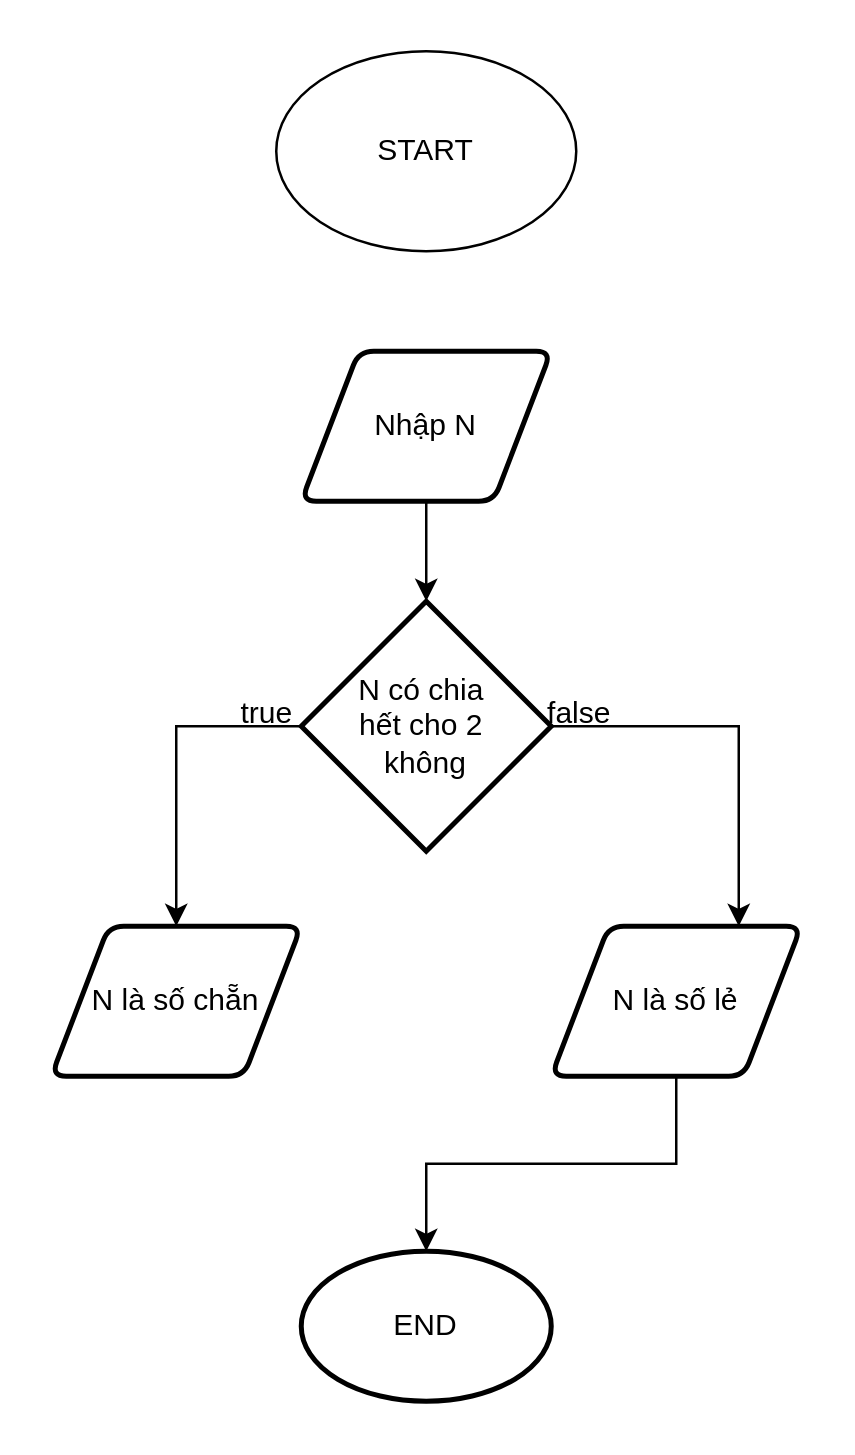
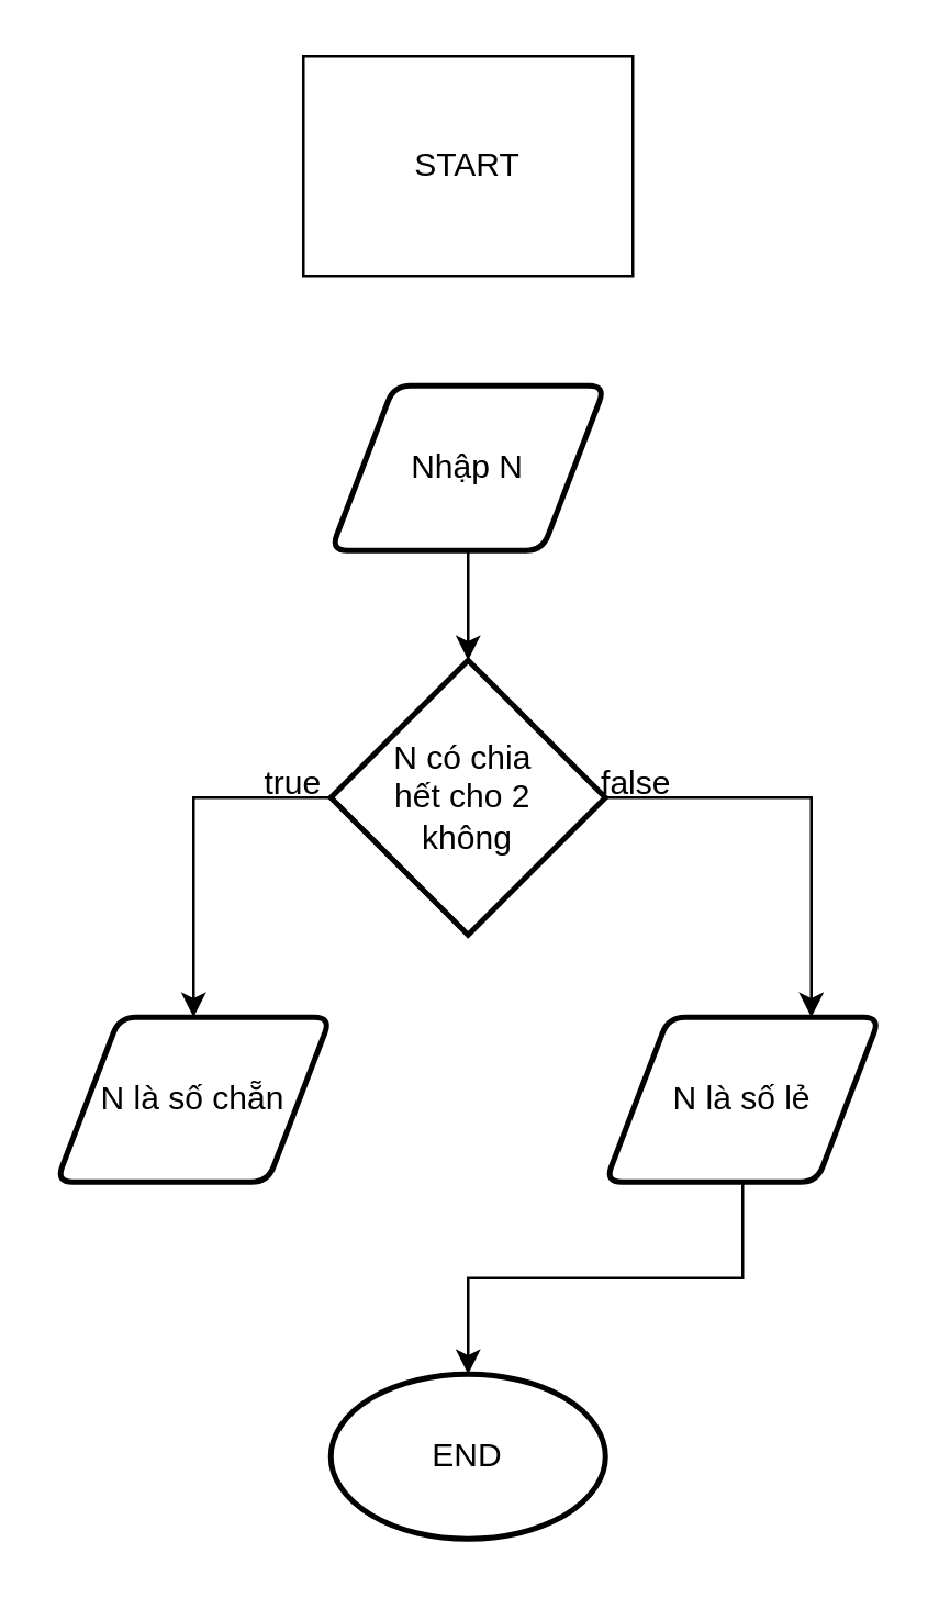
  <mxCell id="0" />
  <mxCell id="1" parent="0" />
- <mxCell id="2" value="START" style="ellipse;whiteSpace=wrap;html=1;" vertex="1" parent="1"><mxGeometry x="110" y="20" width="120" height="80" as="geometry" /></mxCell>
+ <mxCell id="2" value="START" style="whiteSpace=wrap;html=1;rounded=0;" vertex="1" parent="1"><mxGeometry x="110" y="20" width="120" height="80" as="geometry" /></mxCell>
  <mxCell id="3" value="Nhập N" style="shape=parallelogram;html=1;strokeWidth=2;perimeter=parallelogramPerimeter;whiteSpace=wrap;rounded=1;arcSize=12;size=0.23;" vertex="1" parent="1"><mxGeometry x="120" y="140" width="100" height="60" as="geometry" /></mxCell>
  <mxCell id="4" style="edgeStyle=orthogonalEdgeStyle;rounded=0;orthogonalLoop=1;jettySize=auto;html=1;entryX=0.5;entryY=0;entryDx=0;entryDy=0;" edge="1" parent="1" source="6" target="7"><mxGeometry relative="1" as="geometry"><Array as="points"><mxPoint x="70" y="290" /></Array></mxGeometry></mxCell>
  <mxCell id="5" style="edgeStyle=orthogonalEdgeStyle;rounded=0;orthogonalLoop=1;jettySize=auto;html=1;entryX=0.75;entryY=0;entryDx=0;entryDy=0;" edge="1" parent="1" source="6" target="8"><mxGeometry relative="1" as="geometry"><Array as="points"><mxPoint x="295" y="290" /></Array></mxGeometry></mxCell>
  <mxCell id="6" value="N có chia&amp;nbsp;&lt;div&gt;hết cho 2&amp;nbsp;&lt;/div&gt;&lt;div&gt;không&lt;/div&gt;" style="strokeWidth=2;html=1;shape=mxgraph.flowchart.decision;whiteSpace=wrap;" vertex="1" parent="1"><mxGeometry x="120" y="240" width="100" height="100" as="geometry" /></mxCell>
  <mxCell id="7" value="N là số chẵn" style="shape=parallelogram;html=1;strokeWidth=2;perimeter=parallelogramPerimeter;whiteSpace=wrap;rounded=1;arcSize=12;size=0.23;" vertex="1" parent="1"><mxGeometry x="20" y="370" width="100" height="60" as="geometry" /></mxCell>
  <mxCell id="8" value="N là số lẻ" style="shape=parallelogram;html=1;strokeWidth=2;perimeter=parallelogramPerimeter;whiteSpace=wrap;rounded=1;arcSize=12;size=0.23;" vertex="1" parent="1"><mxGeometry x="220" y="370" width="100" height="60" as="geometry" /></mxCell>
  <mxCell id="9" value="END" style="strokeWidth=2;html=1;shape=mxgraph.flowchart.start_1;whiteSpace=wrap;" vertex="1" parent="1"><mxGeometry x="120" y="500" width="100" height="60" as="geometry" /></mxCell>
  <mxCell id="10" style="edgeStyle=orthogonalEdgeStyle;rounded=0;orthogonalLoop=1;jettySize=auto;html=1;entryX=0.5;entryY=0;entryDx=0;entryDy=0;entryPerimeter=0;" edge="1" parent="1" source="3" target="6"><mxGeometry relative="1" as="geometry" /></mxCell>
  <mxCell id="11" value="true" style="text;html=1;align=center;verticalAlign=middle;resizable=0;points=[];autosize=1;strokeColor=none;fillColor=none;" vertex="1" parent="1"><mxGeometry x="86" y="270" width="40" height="30" as="geometry" /></mxCell>
  <mxCell id="12" value="false" style="text;html=1;align=center;verticalAlign=middle;resizable=0;points=[];autosize=1;strokeColor=none;fillColor=none;" vertex="1" parent="1"><mxGeometry x="206" y="270" width="50" height="30" as="geometry" /></mxCell>
  <mxCell id="13" style="edgeStyle=orthogonalEdgeStyle;rounded=0;orthogonalLoop=1;jettySize=auto;html=1;entryX=0.5;entryY=0;entryDx=0;entryDy=0;entryPerimeter=0;" edge="1" parent="1" source="8" target="9"><mxGeometry relative="1" as="geometry" /></mxCell>
